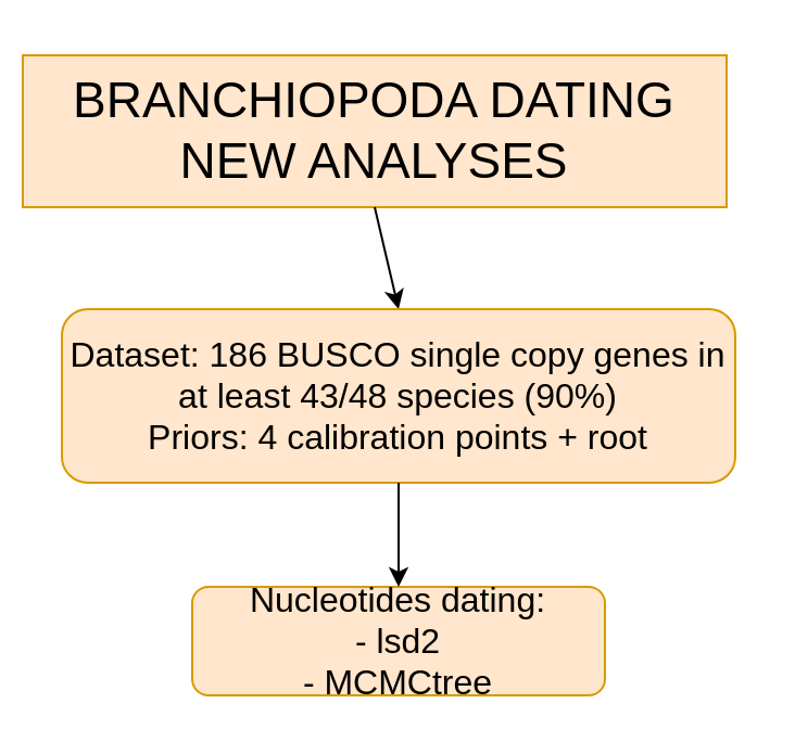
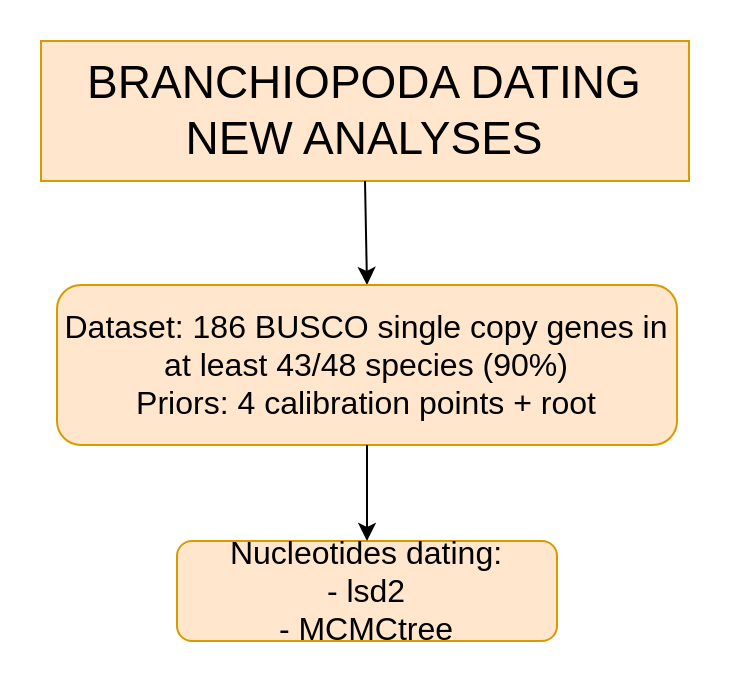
  <mxCell id="0" />
  <mxCell id="1" parent="0" />
- <mxCell id="2" value="BRANCHIOPODA DATING NEW ANALYSES" style="text;html=1;strokeColor=#d79b00;fillColor=#ffe6cc;align=center;verticalAlign=middle;whiteSpace=wrap;rounded=0;fontSize=23;" vertex="1" parent="1"><mxGeometry x="10" y="25" width="324" height="70" as="geometry" /></mxCell>
+ <mxCell id="2" value="BRANCHIOPODA DATING NEW ANALYSES" style="text;html=1;strokeColor=#d79b00;fillColor=#ffe6cc;align=center;verticalAlign=middle;whiteSpace=wrap;rounded=0;fontSize=23;" vertex="1" parent="1"><mxGeometry x="20" y="20" width="324" height="70" as="geometry" /></mxCell>
  <mxCell id="3" value="" style="endArrow=classic;html=1;rounded=0;entryX=0.5;entryY=0;entryDx=0;entryDy=0;exitX=0.5;exitY=1;exitDx=0;exitDy=0;" edge="1" parent="1" source="2" target="4"><mxGeometry width="50" height="50" relative="1" as="geometry"><mxPoint x="158" y="300" as="sourcePoint" /><mxPoint x="208" y="250" as="targetPoint" /></mxGeometry></mxCell>
  <mxCell id="4" value="&lt;font style=&quot;font-size: 16px;&quot;&gt;Dataset: 186 BUSCO single copy genes in at least 43/48 species (90%)&lt;br&gt;Priors: 4 calibration points + root&lt;/font&gt;" style="rounded=1;whiteSpace=wrap;html=1;fillColor=#ffe6cc;strokeColor=#d79b00;" vertex="1" parent="1"><mxGeometry x="28" y="142" width="310" height="80" as="geometry" /></mxCell>
  <mxCell id="5" value="&lt;span style=&quot;font-size: 16px;&quot;&gt;Nucleotides dating:&lt;br&gt;- lsd2&lt;br&gt;- MCMCtree&lt;br&gt;&lt;/span&gt;" style="rounded=1;whiteSpace=wrap;html=1;fillColor=#ffe6cc;strokeColor=#d79b00;" vertex="1" parent="1"><mxGeometry x="88" y="270" width="190" height="50" as="geometry" /></mxCell>
  <mxCell id="6" value="" style="endArrow=classic;html=1;rounded=0;entryX=0.5;entryY=0;entryDx=0;entryDy=0;exitX=0.5;exitY=1;exitDx=0;exitDy=0;" edge="1" parent="1" source="4" target="5"><mxGeometry width="50" height="50" relative="1" as="geometry"><mxPoint x="192" y="100" as="sourcePoint" /><mxPoint x="193" y="152" as="targetPoint" /></mxGeometry></mxCell>
